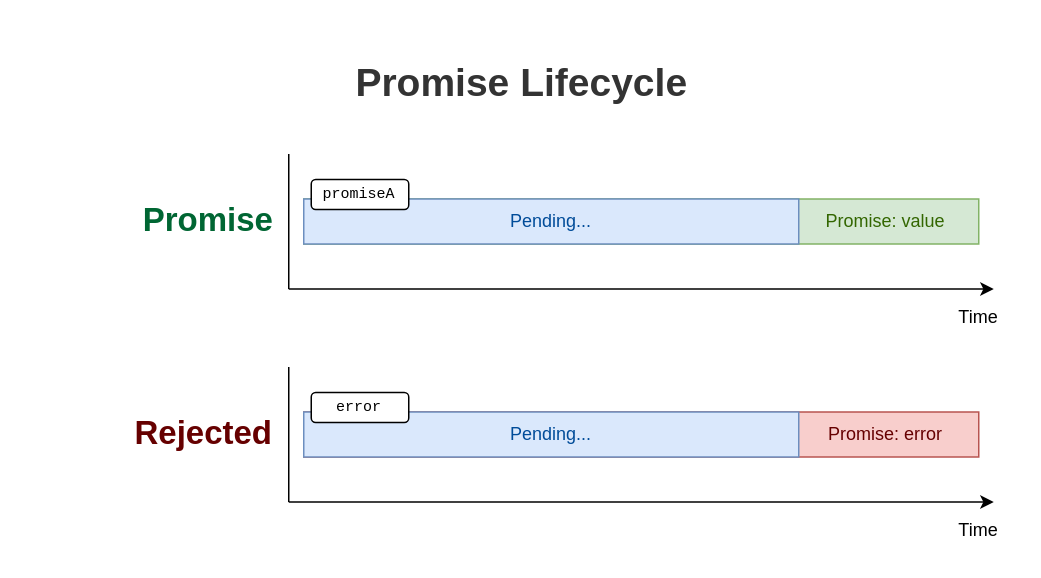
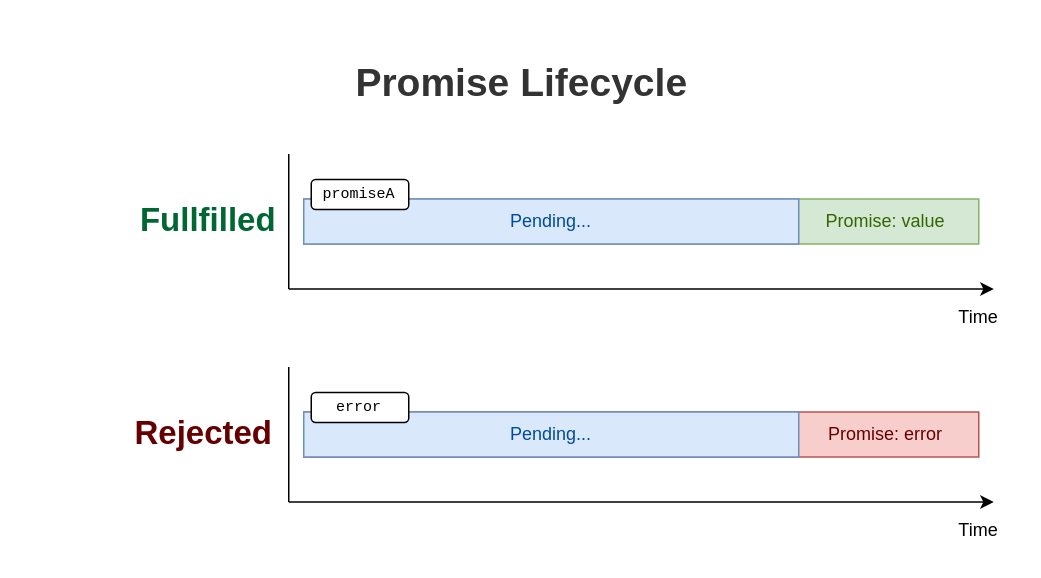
  <mxCell id="0" />
  <mxCell id="1" parent="0" />
  <mxCell id="2" value="" style="rounded=0;whiteSpace=wrap;html=1;fillColor=#d5e8d4;strokeColor=#82b366;" parent="1" vertex="1"><mxGeometry x="202" y="132" width="450" height="30" as="geometry" /></mxCell>
  <mxCell id="3" value="Promise Lifecycle" style="text;strokeColor=none;fillColor=none;html=1;fontSize=26;fontStyle=1;verticalAlign=middle;align=center;fontColor=#333333;" parent="1" vertex="1"><mxGeometry x="232" y="20" width="230" height="70" as="geometry" /></mxCell>
  <mxCell id="4" value="" style="endArrow=classic;html=1;" parent="1" edge="1"><mxGeometry width="50" height="50" relative="1" as="geometry"><mxPoint x="192" y="192" as="sourcePoint" /><mxPoint x="662" y="192" as="targetPoint" /></mxGeometry></mxCell>
  <mxCell id="5" value="" style="endArrow=none;html=1;" parent="1" edge="1"><mxGeometry width="50" height="50" relative="1" as="geometry"><mxPoint x="192" y="192" as="sourcePoint" /><mxPoint x="192" y="102" as="targetPoint" /></mxGeometry></mxCell>
  <mxCell id="6" value="Time" style="text;html=1;strokeColor=none;fillColor=none;align=center;verticalAlign=middle;whiteSpace=wrap;rounded=0;" parent="1" vertex="1"><mxGeometry x="632" y="201" width="40" height="20" as="geometry" /></mxCell>
  <mxCell id="7" value="" style="rounded=0;whiteSpace=wrap;html=1;fillColor=#dae8fc;strokeColor=#6c8ebf;" parent="1" vertex="1"><mxGeometry x="202" y="132" width="330" height="30" as="geometry" /></mxCell>
  <mxCell id="8" value="Pending..." style="text;html=1;strokeColor=none;fillColor=none;align=center;verticalAlign=middle;whiteSpace=wrap;rounded=0;fontColor=#004C99;" parent="1" vertex="1"><mxGeometry x="327" y="137" width="80" height="20" as="geometry" /></mxCell>
  <mxCell id="9" value="Promise: value" style="text;html=1;strokeColor=none;fillColor=none;align=center;verticalAlign=middle;whiteSpace=wrap;rounded=0;fontColor=#336600;" parent="1" vertex="1"><mxGeometry x="525" y="137" width="130" height="20" as="geometry" /></mxCell>
  <mxCell id="10" value="" style="rounded=1;whiteSpace=wrap;html=1;labelBackgroundColor=#ffffff;fontFamily=Courier New;fontSize=23;fontColor=#666666;align=left;" parent="1" vertex="1"><mxGeometry x="207" y="119" width="65" height="20" as="geometry" /></mxCell>
  <mxCell id="11" value="promiseA" style="text;html=1;strokeColor=none;fillColor=none;align=center;verticalAlign=middle;whiteSpace=wrap;rounded=0;fontSize=10;fontFamily=Courier New;" parent="1" vertex="1"><mxGeometry x="213" y="119" width="52" height="20" as="geometry" /></mxCell>
- <mxCell id="12" value="Promise" style="text;strokeColor=none;fillColor=none;html=1;fontSize=22;fontStyle=1;verticalAlign=middle;align=center;fontColor=#006633;" vertex="1" parent="1"><mxGeometry x="23" y="112" width="230" height="70" as="geometry" /></mxCell>
+ <mxCell id="12" value="Fullfilled" style="text;strokeColor=none;fillColor=none;html=1;fontSize=22;fontStyle=1;verticalAlign=middle;align=center;fontColor=#006633;" vertex="1" parent="1"><mxGeometry x="23" y="112" width="230" height="70" as="geometry" /></mxCell>
  <mxCell id="13" value="" style="rounded=0;whiteSpace=wrap;html=1;fillColor=#f8cecc;strokeColor=#b85450;" vertex="1" parent="1"><mxGeometry x="202" y="274" width="450" height="30" as="geometry" /></mxCell>
  <mxCell id="14" value="" style="endArrow=classic;html=1;" edge="1" parent="1"><mxGeometry width="50" height="50" relative="1" as="geometry"><mxPoint x="192" y="334" as="sourcePoint" /><mxPoint x="662" y="334" as="targetPoint" /></mxGeometry></mxCell>
  <mxCell id="15" value="" style="endArrow=none;html=1;" edge="1" parent="1"><mxGeometry width="50" height="50" relative="1" as="geometry"><mxPoint x="192" y="334" as="sourcePoint" /><mxPoint x="192" y="244" as="targetPoint" /></mxGeometry></mxCell>
  <mxCell id="16" value="Time" style="text;html=1;strokeColor=none;fillColor=none;align=center;verticalAlign=middle;whiteSpace=wrap;rounded=0;" vertex="1" parent="1"><mxGeometry x="632" y="343" width="40" height="20" as="geometry" /></mxCell>
  <mxCell id="17" value="" style="rounded=0;whiteSpace=wrap;html=1;fillColor=#dae8fc;strokeColor=#6c8ebf;" vertex="1" parent="1"><mxGeometry x="202" y="274" width="330" height="30" as="geometry" /></mxCell>
  <mxCell id="18" value="Pending..." style="text;html=1;strokeColor=none;fillColor=none;align=center;verticalAlign=middle;whiteSpace=wrap;rounded=0;fontColor=#004C99;" vertex="1" parent="1"><mxGeometry x="327" y="279" width="80" height="20" as="geometry" /></mxCell>
  <mxCell id="19" value="Promise: error" style="text;html=1;strokeColor=none;fillColor=none;align=center;verticalAlign=middle;whiteSpace=wrap;rounded=0;fontColor=#660000;" vertex="1" parent="1"><mxGeometry x="525" y="279" width="130" height="20" as="geometry" /></mxCell>
  <mxCell id="20" value="" style="rounded=1;whiteSpace=wrap;html=1;labelBackgroundColor=#ffffff;fontFamily=Courier New;fontSize=23;fontColor=#666666;align=left;" vertex="1" parent="1"><mxGeometry x="207" y="261" width="65" height="20" as="geometry" /></mxCell>
  <mxCell id="21" value="error" style="text;html=1;strokeColor=none;fillColor=none;align=center;verticalAlign=middle;whiteSpace=wrap;rounded=0;fontSize=10;fontFamily=Courier New;" vertex="1" parent="1"><mxGeometry x="213" y="261" width="52" height="20" as="geometry" /></mxCell>
  <mxCell id="22" value="Rejected" style="text;strokeColor=none;fillColor=none;html=1;fontSize=22;fontStyle=1;verticalAlign=middle;align=center;fontColor=#660000;" vertex="1" parent="1"><mxGeometry x="20" y="254" width="230" height="70" as="geometry" /></mxCell>
